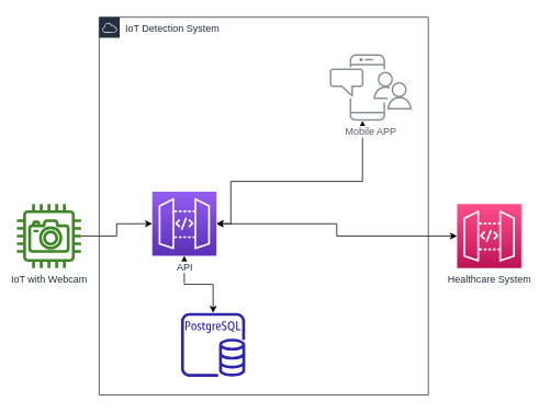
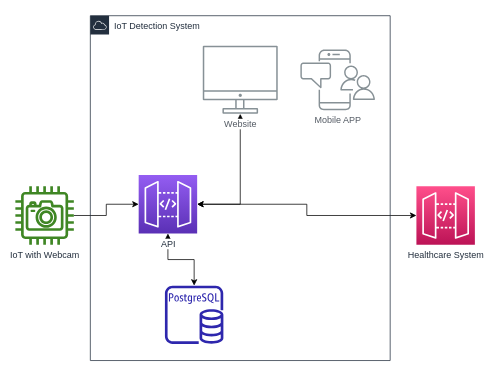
  <mxCell id="0" />
  <mxCell id="1" parent="0" />
- <mxCell id="3" style="edgeStyle=orthogonalEdgeStyle;rounded=0;orthogonalLoop=1;jettySize=auto;html=1;startArrow=classic;startFill=1;" edge="1" parent="1" source="6" target="12"><mxGeometry relative="1" as="geometry"><Array as="points"><mxPoint x="280" y="220" /><mxPoint x="440" y="220" /></Array></mxGeometry></mxCell>
+ <mxCell id="2" style="edgeStyle=orthogonalEdgeStyle;rounded=0;orthogonalLoop=1;jettySize=auto;html=1;startArrow=classic;startFill=1;" edge="1" parent="1" source="6" target="11"><mxGeometry relative="1" as="geometry" /></mxCell>
  <mxCell id="4" style="edgeStyle=orthogonalEdgeStyle;rounded=0;orthogonalLoop=1;jettySize=auto;html=1;startArrow=classic;startFill=1;" edge="1" parent="1" source="6" target="9"><mxGeometry relative="1" as="geometry" /></mxCell>
  <mxCell id="5" style="edgeStyle=orthogonalEdgeStyle;rounded=0;orthogonalLoop=1;jettySize=auto;html=1;startArrow=classic;startFill=1;" edge="1" parent="1" source="6" target="13"><mxGeometry relative="1" as="geometry" /></mxCell>
  <mxCell id="6" value="API" style="outlineConnect=0;fontColor=#232F3E;gradientColor=#945DF2;gradientDirection=north;fillColor=#5A30B5;strokeColor=#ffffff;dashed=0;verticalLabelPosition=bottom;verticalAlign=top;align=center;html=1;fontSize=12;fontStyle=0;aspect=fixed;shape=mxgraph.aws4.resourceIcon;resIcon=mxgraph.aws4.api_gateway;labelBackgroundColor=#ffffff;" parent="1" vertex="1"><mxGeometry x="184.5" y="232.5" width="78" height="78" as="geometry" /></mxCell>
  <mxCell id="7" style="edgeStyle=orthogonalEdgeStyle;rounded=0;orthogonalLoop=1;jettySize=auto;html=1;startArrow=none;startFill=0;" edge="1" parent="1" source="8" target="6"><mxGeometry relative="1" as="geometry" /></mxCell>
  <mxCell id="8" value="IoT with Webcam" style="sketch=0;outlineConnect=0;fontColor=#232F3E;gradientColor=none;fillColor=#3F8624;strokeColor=none;dashed=0;verticalLabelPosition=bottom;verticalAlign=top;align=center;html=1;fontSize=12;fontStyle=0;aspect=fixed;pointerEvents=1;shape=mxgraph.aws4.camera;" vertex="1" parent="1"><mxGeometry x="20" y="247.5" width="78" height="78" as="geometry" /></mxCell>
  <mxCell id="9" value="" style="sketch=0;outlineConnect=0;fontColor=#232F3E;gradientColor=none;fillColor=#2E27AD;strokeColor=none;dashed=0;verticalLabelPosition=bottom;verticalAlign=top;align=center;html=1;fontSize=12;fontStyle=0;aspect=fixed;pointerEvents=1;shape=mxgraph.aws4.rds_postgresql_instance;" vertex="1" parent="1"><mxGeometry x="219.5" y="380" width="78" height="78" as="geometry" /></mxCell>
  <mxCell id="10" value="IoT Detection System" style="points=[[0,0],[0.25,0],[0.5,0],[0.75,0],[1,0],[1,0.25],[1,0.5],[1,0.75],[1,1],[0.75,1],[0.5,1],[0.25,1],[0,1],[0,0.75],[0,0.5],[0,0.25]];outlineConnect=0;gradientColor=none;html=1;whiteSpace=wrap;fontSize=12;fontStyle=0;container=1;pointerEvents=0;collapsible=0;recursiveResize=0;shape=mxgraph.aws4.group;grIcon=mxgraph.aws4.group_aws_cloud;strokeColor=#232F3E;fillColor=none;verticalAlign=top;align=left;spacingLeft=30;fontColor=#232F3E;dashed=0;" vertex="1" parent="1"><mxGeometry x="120" y="20" width="400" height="460" as="geometry" /></mxCell>
+ <mxCell id="11" value="Website" style="outlineConnect=0;gradientColor=none;fontColor=#545B64;strokeColor=none;fillColor=#879196;dashed=0;verticalLabelPosition=bottom;verticalAlign=top;align=center;html=1;fontSize=12;fontStyle=0;aspect=fixed;shape=mxgraph.aws4.illustration_desktop;pointerEvents=1;labelBackgroundColor=#ffffff;" parent="10" vertex="1"><mxGeometry x="150" y="40" width="100" height="91" as="geometry" /></mxCell>
  <mxCell id="12" value="Mobile APP" style="outlineConnect=0;gradientColor=none;fontColor=#545B64;strokeColor=none;fillColor=#879196;dashed=0;verticalLabelPosition=bottom;verticalAlign=top;align=center;html=1;fontSize=12;fontStyle=0;aspect=fixed;shape=mxgraph.aws4.illustration_notification;pointerEvents=1;labelBackgroundColor=#ffffff;" parent="10" vertex="1"><mxGeometry x="280" y="45" width="100" height="81" as="geometry" /></mxCell>
  <mxCell id="13" value="Healthcare System" style="sketch=0;points=[[0,0,0],[0.25,0,0],[0.5,0,0],[0.75,0,0],[1,0,0],[0,1,0],[0.25,1,0],[0.5,1,0],[0.75,1,0],[1,1,0],[0,0.25,0],[0,0.5,0],[0,0.75,0],[1,0.25,0],[1,0.5,0],[1,0.75,0]];outlineConnect=0;fontColor=#232F3E;gradientColor=#FF4F8B;gradientDirection=north;fillColor=#BC1356;strokeColor=#ffffff;dashed=0;verticalLabelPosition=bottom;verticalAlign=top;align=center;html=1;fontSize=12;fontStyle=0;aspect=fixed;shape=mxgraph.aws4.resourceIcon;resIcon=mxgraph.aws4.api_gateway;" vertex="1" parent="1"><mxGeometry x="555" y="247.5" width="78" height="78" as="geometry" /></mxCell>
